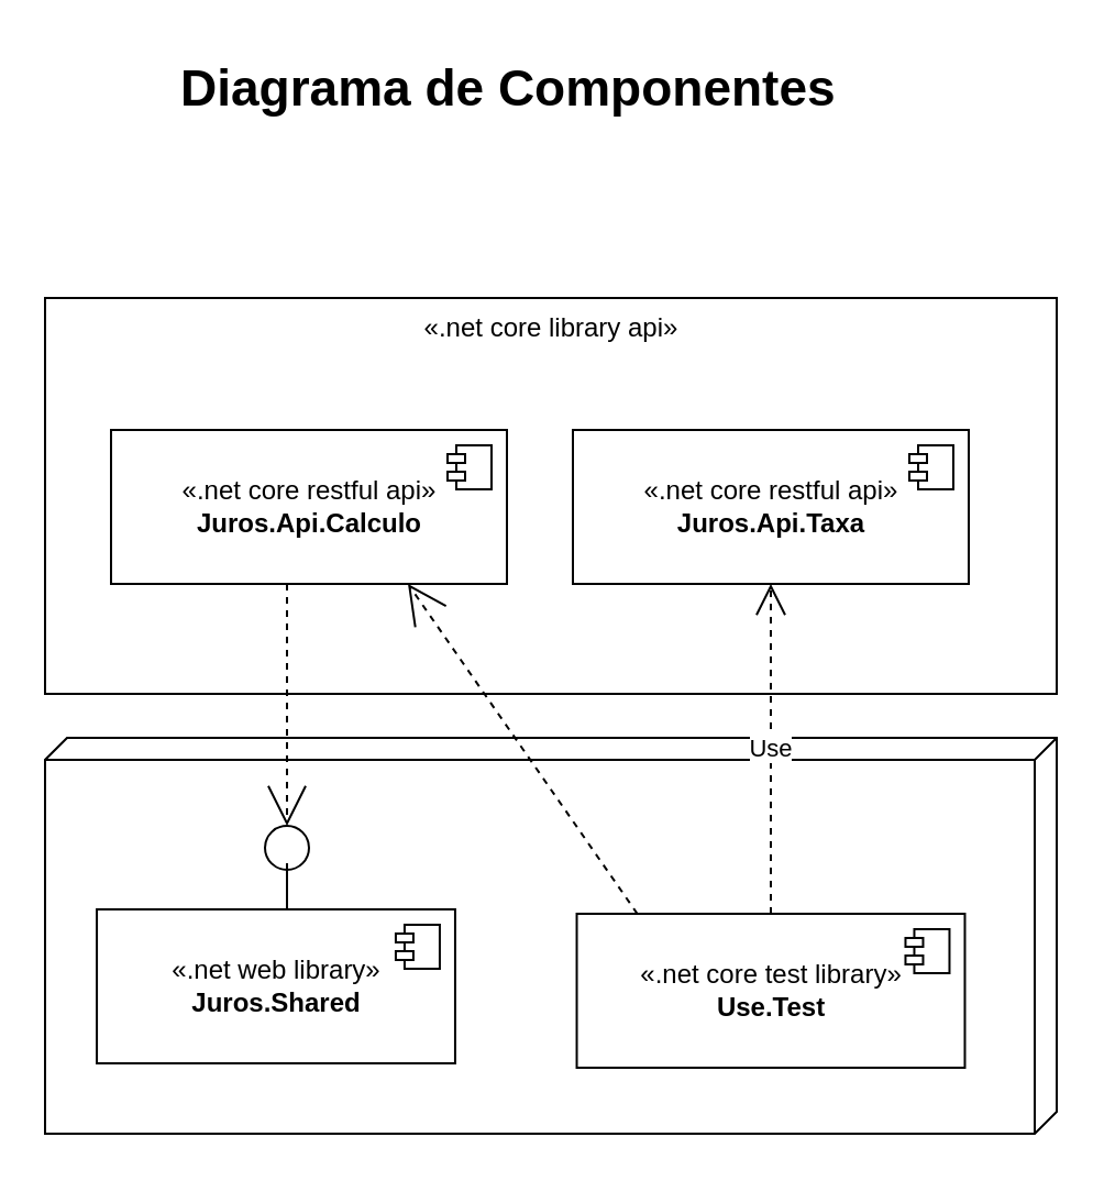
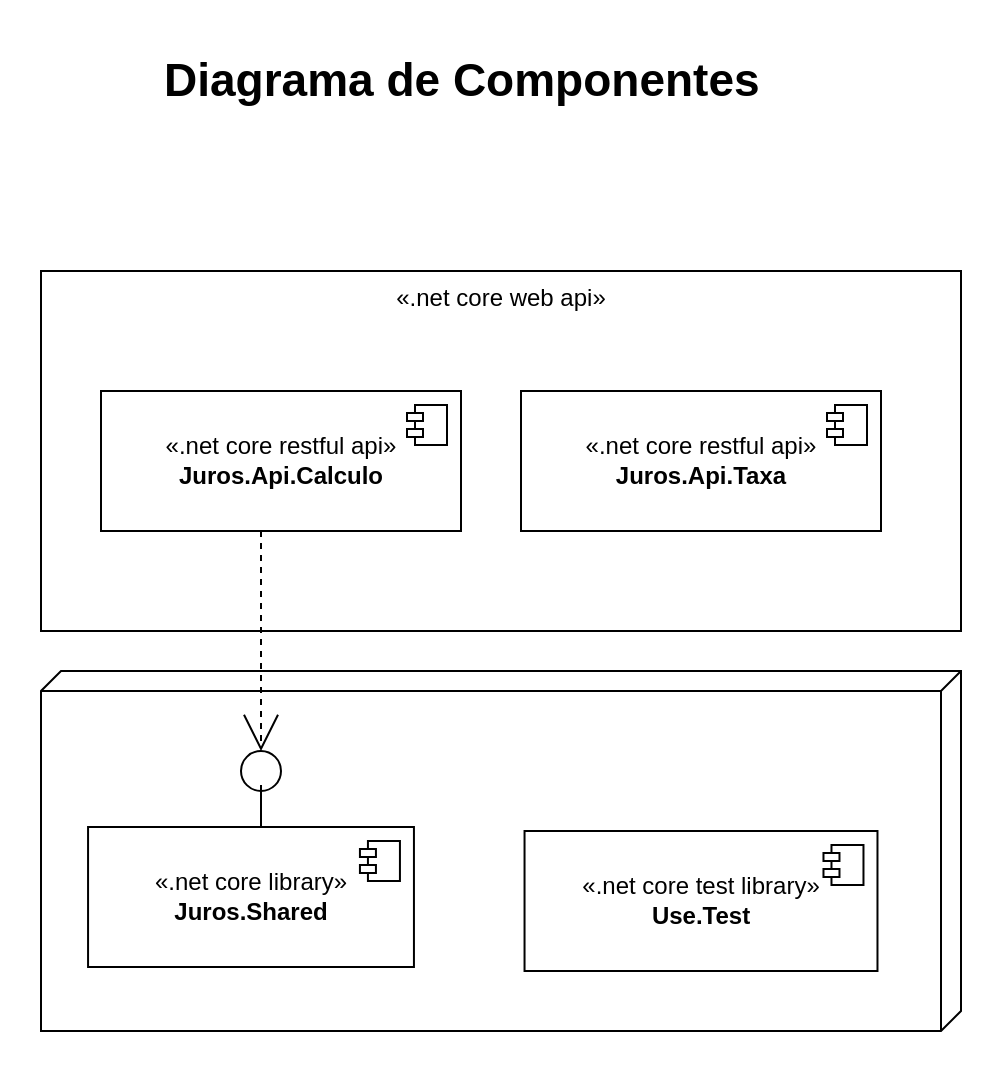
  <mxCell id="0" />
  <mxCell id="1" parent="0" />
- <mxCell id="2" value="«.net core library api»" style="html=1;verticalAlign=top;" parent="1" vertex="1"><mxGeometry x="20" y="135" width="460" height="180" as="geometry" /></mxCell>
+ <mxCell id="2" value="«.net core web api»" style="html=1;verticalAlign=top;" parent="1" vertex="1"><mxGeometry x="20" y="135" width="460" height="180" as="geometry" /></mxCell>
  <mxCell id="3" value="" style="verticalAlign=top;align=left;spacingTop=8;spacingLeft=2;spacingRight=12;shape=cube;size=10;direction=south;fontStyle=4;html=1;rounded=0;shadow=0;comic=0;labelBackgroundColor=none;strokeWidth=1;fontFamily=Verdana;fontSize=12" parent="1" vertex="1"><mxGeometry x="20" y="335" width="460" height="180" as="geometry" /></mxCell>
- <mxCell id="4" value="«.net web library»&lt;br&gt;&lt;b&gt;Juros.Shared&lt;/b&gt;" style="html=1;" parent="1" vertex="1"><mxGeometry x="43.53" y="413" width="162.937" height="70" as="geometry" /></mxCell>
+ <mxCell id="4" value="«.net core library»&lt;br&gt;&lt;b&gt;Juros.Shared&lt;/b&gt;" style="html=1;" parent="1" vertex="1"><mxGeometry x="43.53" y="413" width="162.937" height="70" as="geometry" /></mxCell>
  <mxCell id="5" value="" style="shape=component;jettyWidth=8;jettyHeight=4;" parent="4" vertex="1"><mxGeometry x="1" width="20" height="20" relative="1" as="geometry"><mxPoint x="-27" y="7" as="offset" /></mxGeometry></mxCell>
  <mxCell id="6" value="«.net core test library»&lt;br&gt;&lt;b&gt;Use.Test&lt;/b&gt;" style="html=1;" parent="1" vertex="1"><mxGeometry x="261.77" y="415" width="176.47" height="70" as="geometry" /></mxCell>
  <mxCell id="7" value="" style="shape=component;jettyWidth=8;jettyHeight=4;" parent="6" vertex="1"><mxGeometry x="1" width="20" height="20" relative="1" as="geometry"><mxPoint x="-27" y="7" as="offset" /></mxGeometry></mxCell>
- <mxCell id="8" style="edgeStyle=none;rounded=0;html=1;dashed=1;labelBackgroundColor=none;startArrow=none;startFill=0;startSize=8;endArrow=open;endFill=0;endSize=16;fontFamily=Verdana;fontSize=12;exitX=0.156;exitY=0;exitDx=0;exitDy=0;exitPerimeter=0;entryX=0.75;entryY=1;entryDx=0;entryDy=0;" parent="1" source="6" target="10" edge="1"><mxGeometry relative="1" as="geometry"><mxPoint x="315" y="585" as="sourcePoint" /><mxPoint x="-101.663" y="463.079" as="targetPoint" /><Array as="points" /></mxGeometry></mxCell>
  <mxCell id="9" style="edgeStyle=orthogonalEdgeStyle;rounded=0;html=1;labelBackgroundColor=none;startArrow=none;startFill=0;startSize=8;endArrow=open;endFill=0;endSize=16;fontFamily=Verdana;fontSize=12;dashed=1;entryX=0.5;entryY=0;entryDx=0;entryDy=0;" parent="1" source="10" target="13" edge="1"><mxGeometry relative="1" as="geometry"><Array as="points"><mxPoint x="130" y="225" /><mxPoint x="130" y="225" /></Array><mxPoint x="125" y="410" as="targetPoint" /><mxPoint x="160" y="255" as="sourcePoint" /></mxGeometry></mxCell>
  <mxCell id="10" value="«.net core restful api»&lt;br&gt;&lt;b&gt;Juros.Api.Calculo&lt;/b&gt;" style="html=1;" parent="1" vertex="1"><mxGeometry x="50" y="195" width="180" height="70" as="geometry" /></mxCell>
  <mxCell id="11" value="" style="shape=component;jettyWidth=8;jettyHeight=4;" parent="10" vertex="1"><mxGeometry x="1" width="20" height="20" relative="1" as="geometry"><mxPoint x="-27" y="7" as="offset" /></mxGeometry></mxCell>
  <mxCell id="12" value="&lt;b&gt;&lt;font style=&quot;font-size: 23px&quot;&gt;Diagrama de Componentes&lt;/font&gt;&lt;/b&gt;" style="text;html=1;" parent="1" vertex="1"><mxGeometry x="80" y="20" width="300" height="40" as="geometry" /></mxCell>
  <mxCell id="13" value="" style="ellipse;whiteSpace=wrap;html=1;rounded=0;shadow=0;comic=0;labelBackgroundColor=none;strokeWidth=1;fontFamily=Verdana;fontSize=12;align=center;" parent="1" vertex="1"><mxGeometry x="120" y="375" width="20" height="20" as="geometry" /></mxCell>
  <mxCell id="14" value="«.net core restful api»&lt;br&gt;&lt;b&gt;Juros.Api.Taxa&lt;/b&gt;" style="html=1;" vertex="1" parent="1"><mxGeometry x="260" y="195" width="180" height="70" as="geometry" /></mxCell>
  <mxCell id="15" value="" style="shape=component;jettyWidth=8;jettyHeight=4;" vertex="1" parent="14"><mxGeometry x="1" width="20" height="20" relative="1" as="geometry"><mxPoint x="-27" y="7" as="offset" /></mxGeometry></mxCell>
- <mxCell id="16" value="Use" style="endArrow=open;endSize=12;dashed=1;html=1;entryX=0.5;entryY=1;entryDx=0;entryDy=0;" edge="1" parent="1" source="6" target="14"><mxGeometry width="160" relative="1" as="geometry"><mxPoint x="190" y="335" as="sourcePoint" /><mxPoint x="350" y="335" as="targetPoint" /></mxGeometry></mxCell>
  <mxCell id="17" value="" style="endArrow=none;html=1;" edge="1" parent="1"><mxGeometry width="50" height="50" relative="1" as="geometry"><mxPoint x="130" y="413" as="sourcePoint" /><mxPoint x="130" y="392" as="targetPoint" /></mxGeometry></mxCell>
